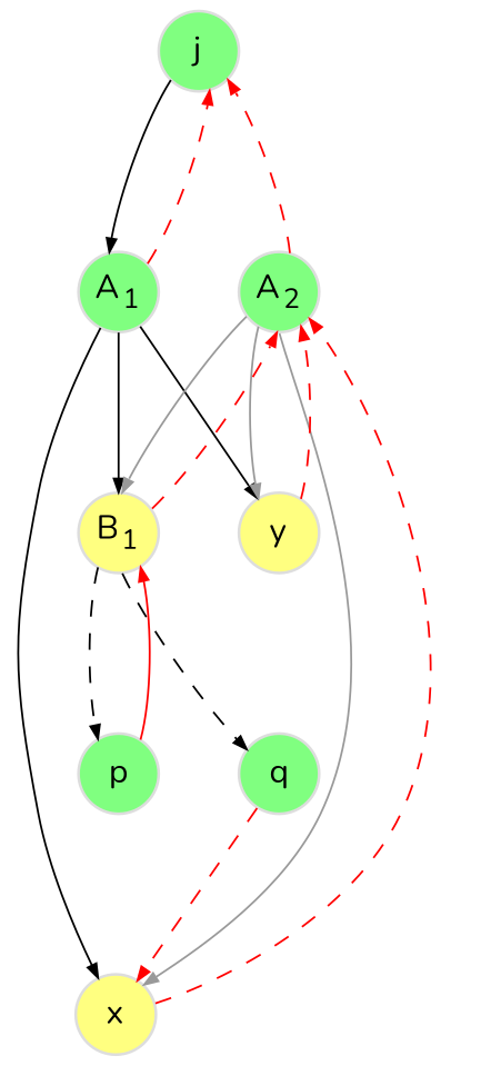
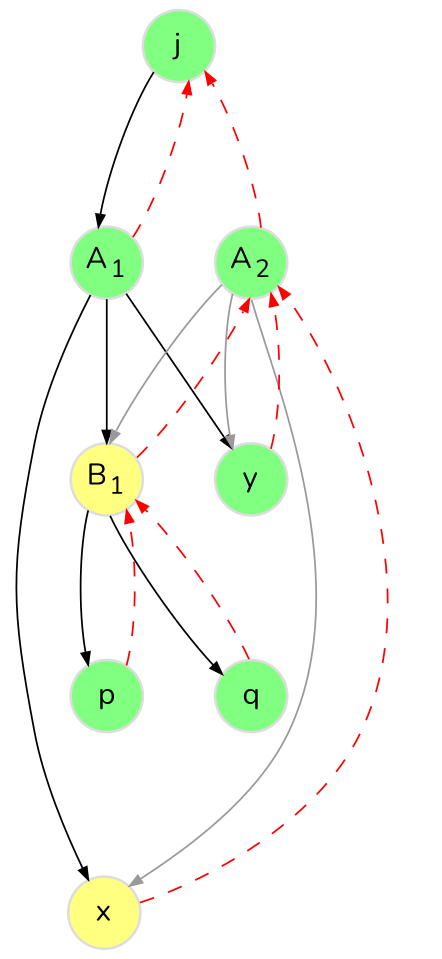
  digraph {
    bgcolor=white
    color=white
    fontname=Nunito
    nodesep=0.4
    rankdir=TB
    ranksep=0.8
    node [color="#DDDDDD" fillcolor="#80ff80" fixedsize=true fontname=Nunito fontsize=12 penwidth=1.0 style=filled]
    edge [arrowsize=0.5 color="#000000" fontname=Nunito penwidth=0.7]
    n1 [height=0.4 label=j width=0.4]
    n2 [height=0.4 label=<A<SUB>1</SUB>> width=0.4]
    n3 [height=0.4 label=<A<SUB>2</SUB>> width=0.4]
    n4 [fillcolor="#ffff80" height=0.4 label=x width=0.4]
    n5 [fillcolor="#ffff80" height=0.4 label=<B<SUB>1</SUB>> width=0.4]
-   n6 [fillcolor="#ffff80" height=0.4 label=y width=0.4]
+   n6 [height=0.4 label=y width=0.4]
    n7 [height=0.4 label=p width=0.4]
    n8 [height=0.4 label=q width=0.4]
    n1 -> n2
    n1 -> n3 [style=invis]
    n2 -> n1 [color="#ff0000" style=dashed]
    n2 -> n4
    n2 -> n5
    n2 -> n6
    n3 -> n1 [color="#ff0000" style=dashed]
    n3 -> n4 [color="#999999" constraint=false]
    n3 -> n5 [color="#999999" constraint=false]
    n3 -> n6 [color="#999999" constraint=false]
    n4 -> n3 [color="#ff0000" constraint=false style=dashed]
    n5 -> n3 [color="#ff0000" constraint=false style=dashed]
-   n5 -> n7 [style=dashed]
-   n5 -> n8 [style=dashed]
+   n5 -> n7
+   n5 -> n8
    n6 -> n3 [color="#ff0000" constraint=false style=dashed]
-   n7 -> n5 [color="#ff0000" style=solid]
-   n8 -> n4 [color="#ff0000" style=dashed]
+   n7 -> n5 [color="#ff0000" style=dashed]
+   n8 -> n5 [color="#ff0000" style=dashed]
  }
